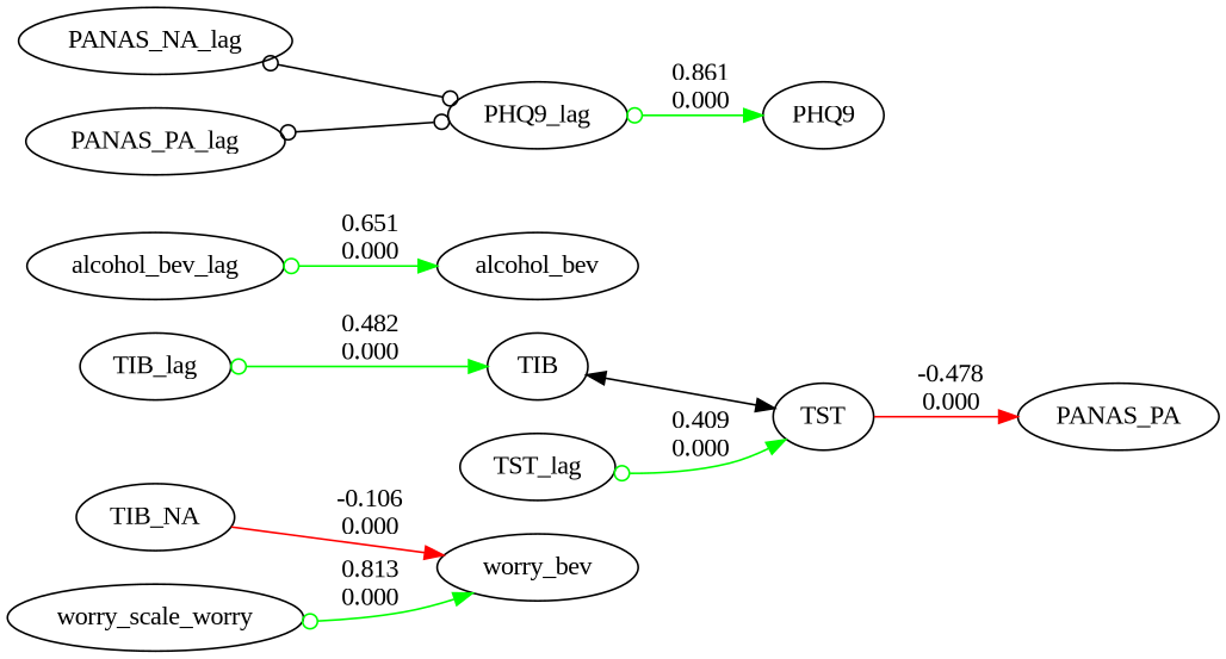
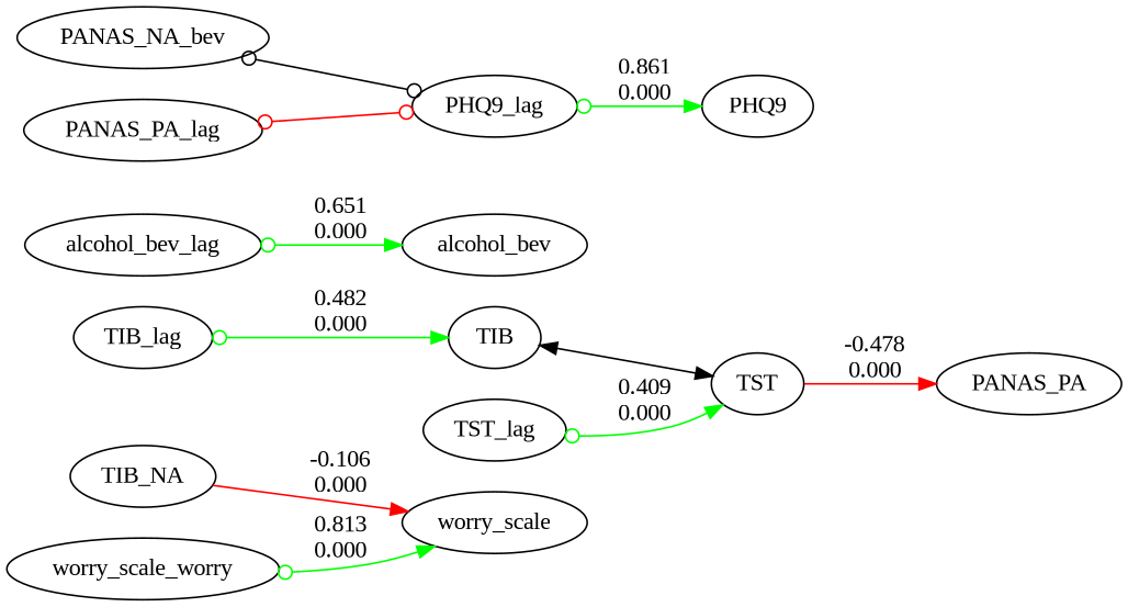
  digraph {
    fontname="Liberation Serif"
    rankdir=LR
    node [color=black fontname="Liberation Serif" shape=oval]
    edge [arrowhead=normal arrowtail=odot color=green dir=both fontname="Liberation Serif"]
    n1 [label=TIB_NA]
-   worry_scale [label=worry_bev]
+   worry_scale
    TIB_lag
    TIB
    TST
    PANAS_PA
    TST_lag
    alcohol_bev_lag
    alcohol_bev
    PHQ9_lag
    PHQ9
    n12 [label=worry_scale_worry]
-   PANAS_NA_lag
+   PANAS_NA_lag [label=PANAS_NA_bev]
    PANAS_PA_lag
    n1 -> worry_scale [arrowtail=none color=red label="-0.106\n0.000"]
    TIB_lag -> TIB [label="0.482\n0.000"]
    TIB -> TST [arrowtail=normal color=black]
    TST -> PANAS_PA [arrowtail=none color=red label="-0.478\n0.000"]
    TST_lag -> TST [label="0.409\n0.000"]
    alcohol_bev_lag -> alcohol_bev [label="0.651\n0.000"]
    PHQ9_lag -> PHQ9 [label="0.861\n0.000"]
    n12 -> worry_scale [label="0.813\n0.000"]
    PANAS_NA_lag -> PHQ9_lag [arrowhead=odot color=black]
-   PANAS_PA_lag -> PHQ9_lag [arrowhead=odot color=black]
+   PANAS_PA_lag -> PHQ9_lag [arrowhead=odot color=red]
  }
